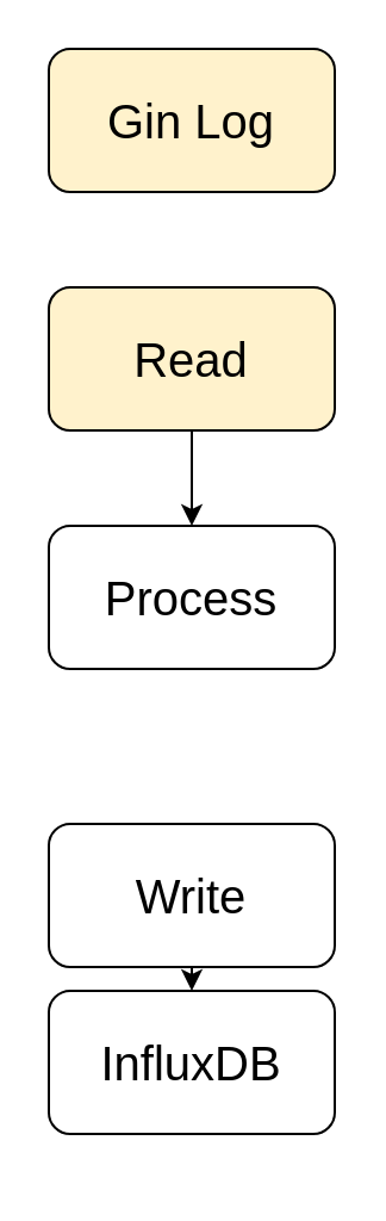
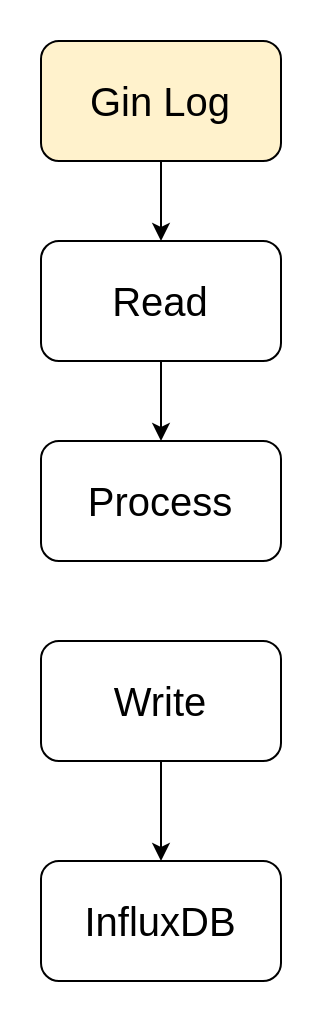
  <mxCell id="0" />
  <mxCell id="1" parent="0" />
  <mxCell id="2" style="edgeStyle=orthogonalEdgeStyle;rounded=0;orthogonalLoop=1;jettySize=auto;html=1;exitX=0.5;exitY=1;exitDx=0;exitDy=0;entryX=0.5;entryY=0;entryDx=0;entryDy=0;fontSize=20;" edge="1" parent="1" source="3" target="4"><mxGeometry relative="1" as="geometry" /></mxCell>
- <mxCell id="3" value="Read" style="rounded=1;whiteSpace=wrap;html=1;fontSize=20;fillColor=#fff2cc;" vertex="1" parent="1"><mxGeometry x="20" y="120" width="120" height="60" as="geometry" /></mxCell>
+ <mxCell id="3" value="Read" style="rounded=1;whiteSpace=wrap;html=1;fontSize=20;" vertex="1" parent="1"><mxGeometry x="20" y="120" width="120" height="60" as="geometry" /></mxCell>
  <mxCell id="4" value="Process" style="rounded=1;whiteSpace=wrap;html=1;fontSize=20;" vertex="1" parent="1"><mxGeometry x="20" y="220" width="120" height="60" as="geometry" /></mxCell>
  <mxCell id="5" style="edgeStyle=orthogonalEdgeStyle;rounded=0;orthogonalLoop=1;jettySize=auto;html=1;exitX=0.5;exitY=1;exitDx=0;exitDy=0;entryX=0.5;entryY=0;entryDx=0;entryDy=0;fontSize=20;" edge="1" parent="1" source="6" target="7"><mxGeometry relative="1" as="geometry" /></mxCell>
- <mxCell id="6" value="Write" style="rounded=1;whiteSpace=wrap;html=1;fontSize=20;" vertex="1" parent="1"><mxGeometry x="20" y="345" width="120" height="60" as="geometry" /></mxCell>
- <mxCell id="7" value="InfluxDB" style="rounded=1;whiteSpace=wrap;html=1;fontSize=20;" vertex="1" parent="1"><mxGeometry x="20" y="415" width="120" height="60" as="geometry" /></mxCell>
+ <mxCell id="6" value="Write" style="rounded=1;whiteSpace=wrap;html=1;fontSize=20;" vertex="1" parent="1"><mxGeometry x="20" y="320" width="120" height="60" as="geometry" /></mxCell>
+ <mxCell id="7" value="InfluxDB" style="rounded=1;whiteSpace=wrap;html=1;fontSize=20;" vertex="1" parent="1"><mxGeometry x="20" y="430" width="120" height="60" as="geometry" /></mxCell>
+ <mxCell id="8" style="edgeStyle=orthogonalEdgeStyle;rounded=0;orthogonalLoop=1;jettySize=auto;html=1;exitX=0.5;exitY=1;exitDx=0;exitDy=0;entryX=0.5;entryY=0;entryDx=0;entryDy=0;fontSize=20;" edge="1" parent="1" source="9" target="3"><mxGeometry relative="1" as="geometry" /></mxCell>
  <mxCell id="9" value="Gin Log" style="rounded=1;whiteSpace=wrap;html=1;fontSize=20;fillColor=#fff2cc;" vertex="1" parent="1"><mxGeometry x="20" y="20" width="120" height="60" as="geometry" /></mxCell>
